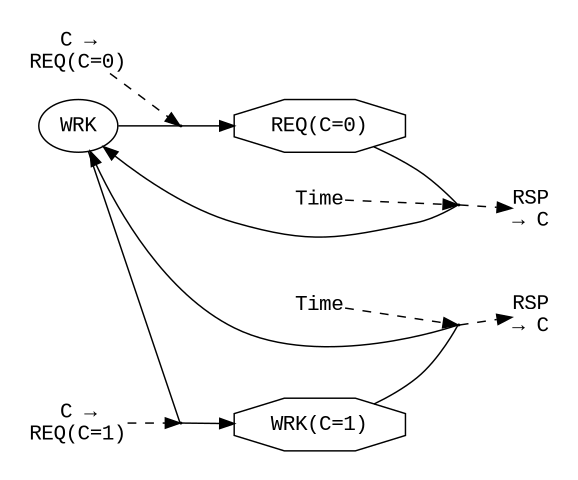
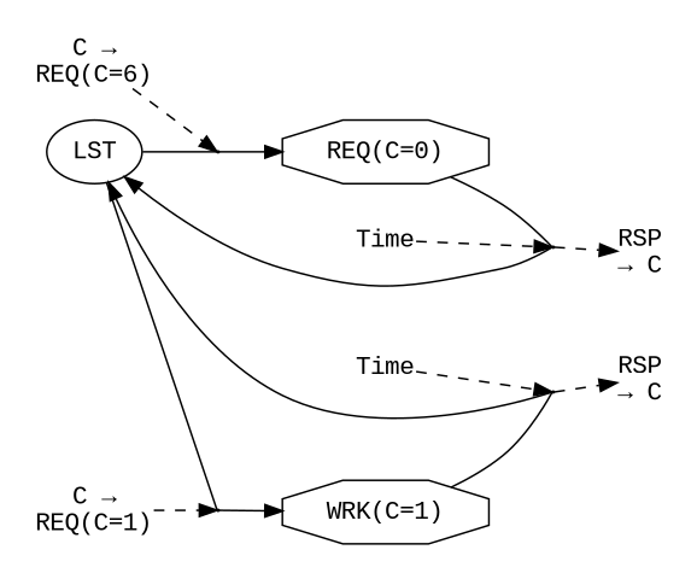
  digraph {
    color=white
    fontname="Liberation Mono"
    rankdir=LR
    node [fontname="Liberation Mono" shape=plain]
    edge [arrowhead=normal direction=forward fontname="Liberation Mono"]
-   n1 [label=WRK shape=ellipse]
+   n1 [label=LST shape=ellipse]
    T_0_18446744073709551615 [height=0.015 shape=point width=0.015]
    n3 [label="REQ(C=0)" shape=octagon]
-   n4 [label="C &#8594;\nREQ(C=0)"]
+   n4 [label="C &#8594;\nREQ(C=6)"]
    T_1_18446744073709551615 [height=0.015 shape=point width=0.015]
    n6 [label="WRK(C=1)" shape=octagon]
    n7 [label="C &#8594;\nREQ(C=1)"]
    T_2_18446744073709551615 [height=0.015 shape=point width=0.015]
    n9 [label="RSP\n&#8594; C"]
    n10 [label=Time]
    T_3_18446744073709551615 [height=0.015 shape=point width=0.015]
    n12 [label="RSP\n&#8594; C"]
    n13 [label=Time]
    subgraph cluster_1 {
      n1
      T_0_18446744073709551615
      n3
      n4
    }
    subgraph cluster_2 {
      T_1_18446744073709551615
      n6
      n7
    }
    subgraph cluster_3 {
      T_2_18446744073709551615
      n9
      n10
    }
    subgraph cluster_4 {
      T_3_18446744073709551615
      n12
      n13
    }
    n1 -> T_0_18446744073709551615 [arrowhead=none]
    n1 -> T_1_18446744073709551615 [arrowhead=none]
    T_0_18446744073709551615 -> n3 [arrowhead="" direction=""]
    n3 -> T_2_18446744073709551615 [arrowhead=none]
    n4 -> T_0_18446744073709551615 [style=dashed]
    T_1_18446744073709551615 -> n6 [arrowhead="" direction=""]
    n6 -> T_3_18446744073709551615 [arrowhead=none]
    n7 -> T_1_18446744073709551615 [style=dashed]
    T_2_18446744073709551615 -> n1 [arrowhead="" direction=""]
    T_2_18446744073709551615 -> n9 [style=dashed]
    n10 -> T_2_18446744073709551615 [style=dashed]
    T_3_18446744073709551615 -> n1 [arrowhead="" direction=""]
    T_3_18446744073709551615 -> n12 [style=dashed]
    n13 -> T_3_18446744073709551615 [style=dashed]
  }
